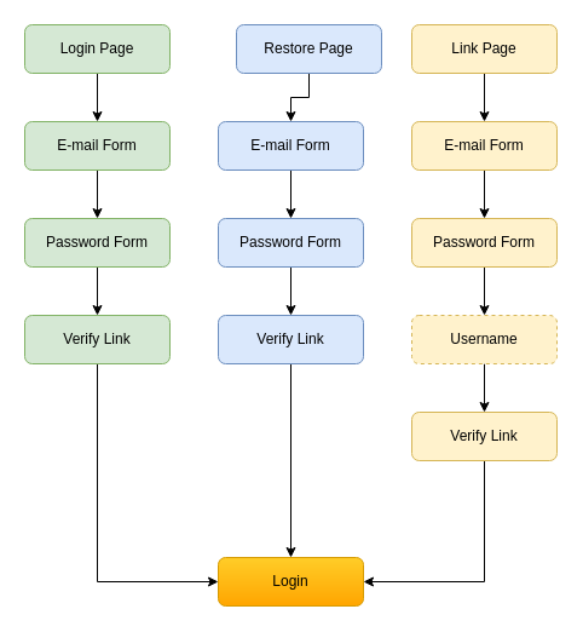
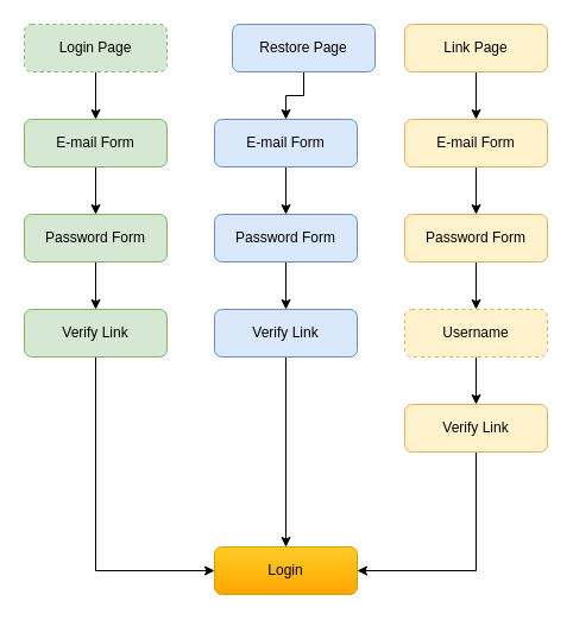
  <mxCell id="0" />
  <mxCell id="1" parent="0" />
  <mxCell id="2" style="edgeStyle=orthogonalEdgeStyle;rounded=0;orthogonalLoop=1;jettySize=auto;html=1;entryX=0.5;entryY=0;entryDx=0;entryDy=0;" edge="1" parent="1" source="3" target="7"><mxGeometry relative="1" as="geometry" /></mxCell>
- <mxCell id="3" value="&lt;font style=&quot;font-size: 12px;&quot;&gt;Login Page&lt;/font&gt;" style="rounded=1;whiteSpace=wrap;html=1;fillColor=#d5e8d4;strokeColor=#82b366;" vertex="1" parent="1"><mxGeometry x="20" y="20" width="120" height="40" as="geometry" /></mxCell>
+ <mxCell id="3" value="&lt;font style=&quot;font-size: 12px;&quot;&gt;Login Page&lt;/font&gt;" style="rounded=1;whiteSpace=wrap;html=1;fillColor=#d5e8d4;strokeColor=#82b366;dashed=1;" vertex="1" parent="1"><mxGeometry x="20" y="20" width="120" height="40" as="geometry" /></mxCell>
  <mxCell id="4" style="edgeStyle=orthogonalEdgeStyle;rounded=0;orthogonalLoop=1;jettySize=auto;html=1;entryX=0.5;entryY=0;entryDx=0;entryDy=0;" edge="1" parent="1" source="5" target="11"><mxGeometry relative="1" as="geometry" /></mxCell>
  <mxCell id="5" value="Link Page" style="rounded=1;whiteSpace=wrap;html=1;fillColor=#fff2cc;strokeColor=#d6b656;" vertex="1" parent="1"><mxGeometry x="340" y="20" width="120" height="40" as="geometry" /></mxCell>
  <mxCell id="6" style="edgeStyle=orthogonalEdgeStyle;rounded=0;orthogonalLoop=1;jettySize=auto;html=1;" edge="1" parent="1" source="7" target="9"><mxGeometry relative="1" as="geometry" /></mxCell>
  <mxCell id="7" value="E-mail Form" style="rounded=1;whiteSpace=wrap;html=1;fillColor=#d5e8d4;strokeColor=#82b366;" vertex="1" parent="1"><mxGeometry x="20" y="100" width="120" height="40" as="geometry" /></mxCell>
  <mxCell id="8" style="edgeStyle=orthogonalEdgeStyle;rounded=0;orthogonalLoop=1;jettySize=auto;html=1;entryX=0.5;entryY=0;entryDx=0;entryDy=0;" edge="1" parent="1" source="9" target="19"><mxGeometry relative="1" as="geometry" /></mxCell>
  <mxCell id="9" value="Password Form" style="rounded=1;whiteSpace=wrap;html=1;fillColor=#d5e8d4;strokeColor=#82b366;" vertex="1" parent="1"><mxGeometry x="20" y="180" width="120" height="40" as="geometry" /></mxCell>
  <mxCell id="10" style="edgeStyle=orthogonalEdgeStyle;rounded=0;orthogonalLoop=1;jettySize=auto;html=1;" edge="1" parent="1" source="11" target="13"><mxGeometry relative="1" as="geometry" /></mxCell>
  <mxCell id="11" value="E-mail Form" style="rounded=1;whiteSpace=wrap;html=1;fillColor=#fff2cc;strokeColor=#d6b656;" vertex="1" parent="1"><mxGeometry x="340" y="100" width="120" height="40" as="geometry" /></mxCell>
  <mxCell id="12" style="edgeStyle=orthogonalEdgeStyle;rounded=0;orthogonalLoop=1;jettySize=auto;html=1;entryX=0.5;entryY=0;entryDx=0;entryDy=0;" edge="1" parent="1" source="13" target="15"><mxGeometry relative="1" as="geometry" /></mxCell>
  <mxCell id="13" value="Password Form" style="rounded=1;whiteSpace=wrap;html=1;fillColor=#fff2cc;strokeColor=#d6b656;" vertex="1" parent="1"><mxGeometry x="340" y="180" width="120" height="40" as="geometry" /></mxCell>
  <mxCell id="14" style="edgeStyle=orthogonalEdgeStyle;rounded=0;orthogonalLoop=1;jettySize=auto;html=1;entryX=0.5;entryY=0;entryDx=0;entryDy=0;" edge="1" parent="1" source="15" target="17"><mxGeometry relative="1" as="geometry" /></mxCell>
  <mxCell id="15" value="Username" style="rounded=1;whiteSpace=wrap;html=1;fillColor=#fff2cc;strokeColor=#d6b656;dashed=1;" vertex="1" parent="1"><mxGeometry x="340" y="260" width="120" height="40" as="geometry" /></mxCell>
  <mxCell id="16" style="edgeStyle=orthogonalEdgeStyle;rounded=0;orthogonalLoop=1;jettySize=auto;html=1;entryX=1;entryY=0.5;entryDx=0;entryDy=0;" edge="1" parent="1" source="17" target="28"><mxGeometry relative="1" as="geometry"><Array as="points"><mxPoint x="400" y="480" /></Array></mxGeometry></mxCell>
  <mxCell id="17" value="Verify Link" style="rounded=1;whiteSpace=wrap;html=1;fillColor=#fff2cc;strokeColor=#d6b656;" vertex="1" parent="1"><mxGeometry x="340" y="340" width="120" height="40" as="geometry" /></mxCell>
  <mxCell id="18" style="edgeStyle=orthogonalEdgeStyle;rounded=0;orthogonalLoop=1;jettySize=auto;html=1;entryX=0;entryY=0.5;entryDx=0;entryDy=0;" edge="1" parent="1" source="19" target="28"><mxGeometry relative="1" as="geometry"><Array as="points"><mxPoint x="80" y="480" /></Array></mxGeometry></mxCell>
  <mxCell id="19" value="Verify Link" style="rounded=1;whiteSpace=wrap;html=1;fillColor=#d5e8d4;strokeColor=#82b366;" vertex="1" parent="1"><mxGeometry x="20" y="260" width="120" height="40" as="geometry" /></mxCell>
  <mxCell id="20" style="edgeStyle=orthogonalEdgeStyle;rounded=0;orthogonalLoop=1;jettySize=auto;html=1;entryX=0.5;entryY=0;entryDx=0;entryDy=0;" edge="1" parent="1" source="21" target="23"><mxGeometry relative="1" as="geometry" /></mxCell>
  <mxCell id="21" value="&lt;font style=&quot;font-size: 12px;&quot;&gt;Restore Page&lt;/font&gt;" style="rounded=1;whiteSpace=wrap;html=1;fillColor=#dae8fc;strokeColor=#6c8ebf;" vertex="1" parent="1"><mxGeometry x="195" y="20" width="120" height="40" as="geometry" /></mxCell>
  <mxCell id="22" style="edgeStyle=orthogonalEdgeStyle;rounded=0;orthogonalLoop=1;jettySize=auto;html=1;" edge="1" parent="1" source="23" target="25"><mxGeometry relative="1" as="geometry" /></mxCell>
  <mxCell id="23" value="E-mail Form" style="rounded=1;whiteSpace=wrap;html=1;fillColor=#dae8fc;strokeColor=#6c8ebf;" vertex="1" parent="1"><mxGeometry x="180" y="100" width="120" height="40" as="geometry" /></mxCell>
  <mxCell id="24" style="edgeStyle=orthogonalEdgeStyle;rounded=0;orthogonalLoop=1;jettySize=auto;html=1;entryX=0.5;entryY=0;entryDx=0;entryDy=0;" edge="1" parent="1" source="25" target="27"><mxGeometry relative="1" as="geometry" /></mxCell>
  <mxCell id="25" value="Password Form" style="rounded=1;whiteSpace=wrap;html=1;fillColor=#dae8fc;strokeColor=#6c8ebf;" vertex="1" parent="1"><mxGeometry x="180" y="180" width="120" height="40" as="geometry" /></mxCell>
  <mxCell id="26" style="edgeStyle=orthogonalEdgeStyle;rounded=0;orthogonalLoop=1;jettySize=auto;html=1;entryX=0.5;entryY=0;entryDx=0;entryDy=0;" edge="1" parent="1" source="27" target="28"><mxGeometry relative="1" as="geometry" /></mxCell>
  <mxCell id="27" value="Verify Link" style="rounded=1;whiteSpace=wrap;html=1;fillColor=#dae8fc;strokeColor=#6c8ebf;" vertex="1" parent="1"><mxGeometry x="180" y="260" width="120" height="40" as="geometry" /></mxCell>
  <mxCell id="28" value="Login" style="rounded=1;whiteSpace=wrap;html=1;fillColor=#ffcd28;strokeColor=#d79b00;gradientColor=#ffa500;" vertex="1" parent="1"><mxGeometry x="180" y="460" width="120" height="40" as="geometry" /></mxCell>
